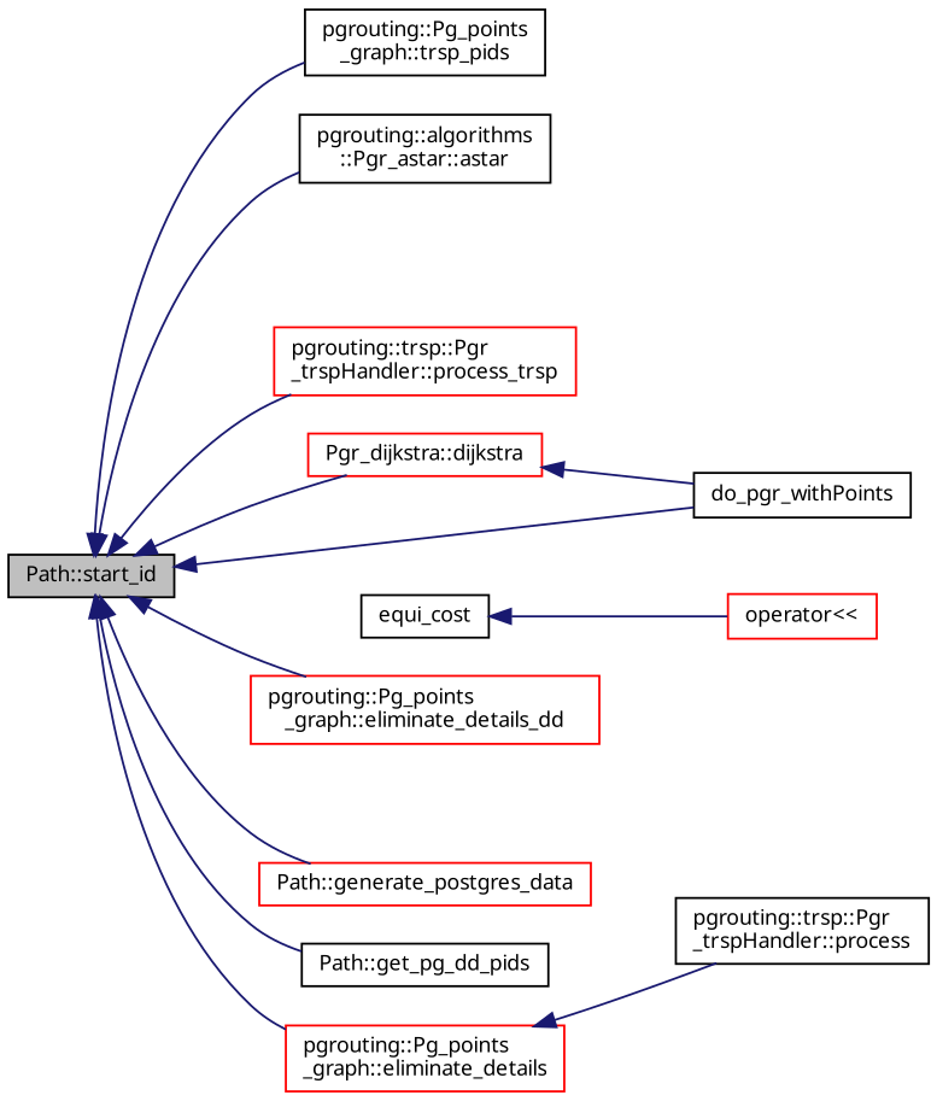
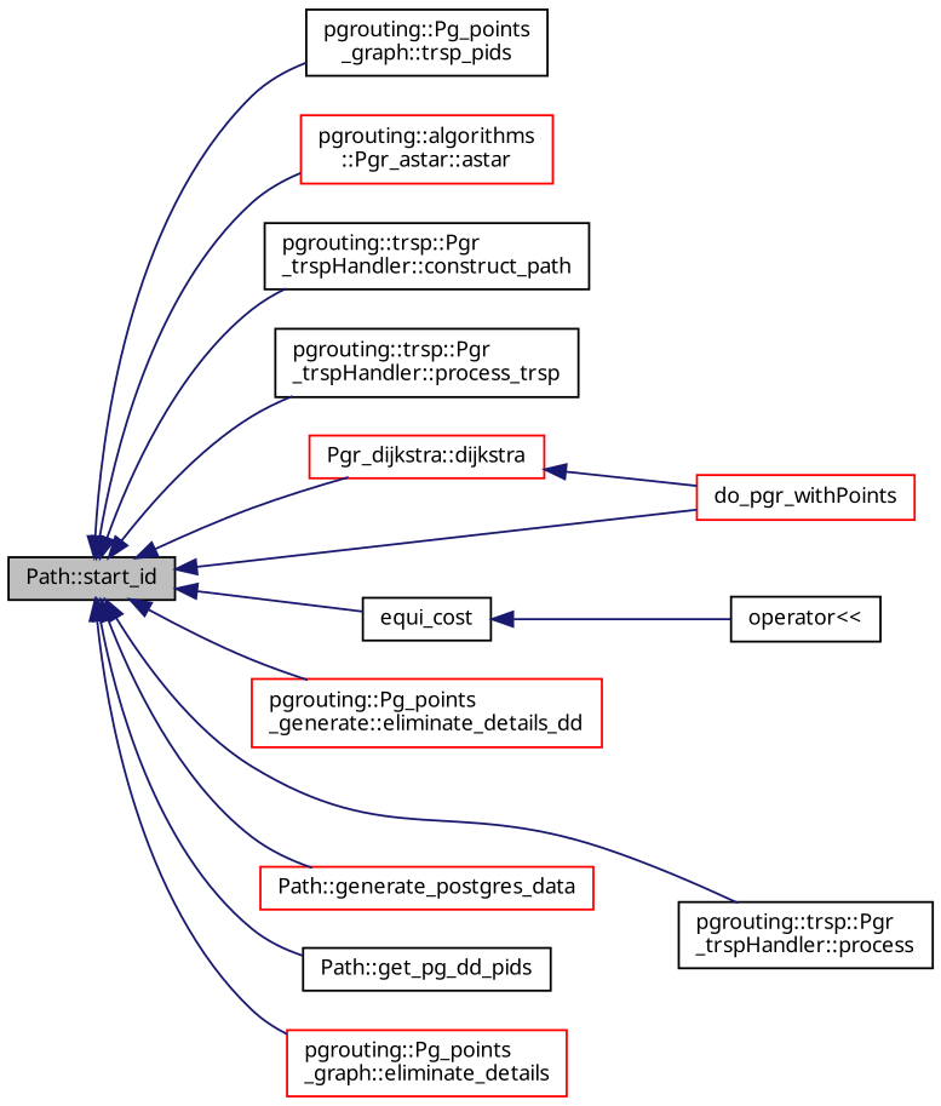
  digraph {
    fontname="Noto Sans"
    rankdir=LR
    node [color=black fillcolor=white fontname="Noto Sans" fontsize=10 shape=record style=filled]
    edge [color=midnightblue dir=back fontname="Noto Sans" fontsize=10 labelfontname=Helvetica labelfontsize=10 style=solid]
    n1 [fillcolor=grey75 fontcolor=black height=0.2 label="Path::start_id" width=0.4]
    n2 [height=0.2 label="pgrouting::Pg_points\l_graph::trsp_pids" width=0.4]
-   n3 [height=0.2 label="pgrouting::algorithms\l::Pgr_astar::astar" width=0.4]
-   n5 [color=red height=0.2 label="pgrouting::trsp::Pgr\l_trspHandler::process_trsp" width=0.4]
+   n3 [color=red height=0.2 label="pgrouting::algorithms\l::Pgr_astar::astar" width=0.4]
+   n4 [height=0.2 label="pgrouting::trsp::Pgr\l_trspHandler::construct_path" width=0.4]
+   n5 [height=0.2 label="pgrouting::trsp::Pgr\l_trspHandler::process_trsp" width=0.4]
    n6 [color=red height=0.2 label="Pgr_dijkstra::dijkstra" width=0.4]
-   n7 [height=0.2 label=do_pgr_withPoints width=0.4]
+   n7 [color=red height=0.2 label=do_pgr_withPoints width=0.4]
    n8 [color=red height=0.2 label="pgrouting::Pg_points\l_graph::eliminate_details" width=0.4]
-   n9 [color=red height=0.2 label="pgrouting::Pg_points\l_graph::eliminate_details_dd" width=0.4]
+   n9 [color=red height=0.2 label="pgrouting::Pg_points\l_generate::eliminate_details_dd" width=0.4]
    n10 [height=0.2 label=equi_cost width=0.4]
    n11 [color=red height=0.2 label="Path::generate_postgres_data" width=0.4]
    n12 [height=0.2 label="Path::get_pg_dd_pids" width=0.4]
    n13 [height=0.2 label="pgrouting::trsp::Pgr\l_trspHandler::process" width=0.4]
-   n14 [color=red height=0.2 label="operator\<\<" width=0.4]
+   n14 [height=0.2 label="operator\<\<" width=0.4]
    n1 -> n2
    n1 -> n3
+   n1 -> n4
    n1 -> n5
    n1 -> n6
    n1 -> n7
    n1 -> n8
    n1 -> n9
+   n1 -> n10
    n1 -> n11
    n1 -> n12
-   n8 -> n13
+   n1 -> n13
    n6 -> n7
    n10 -> n14
  }
